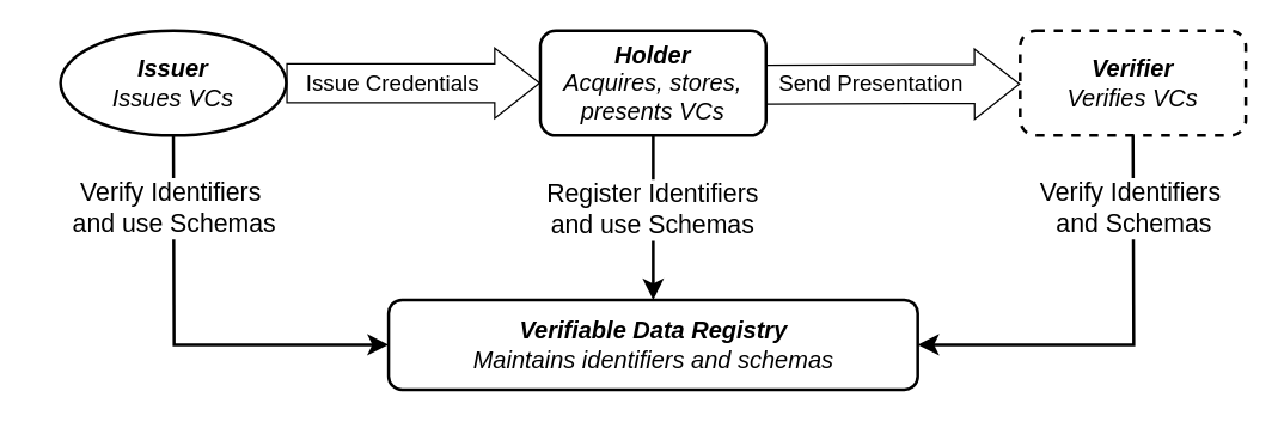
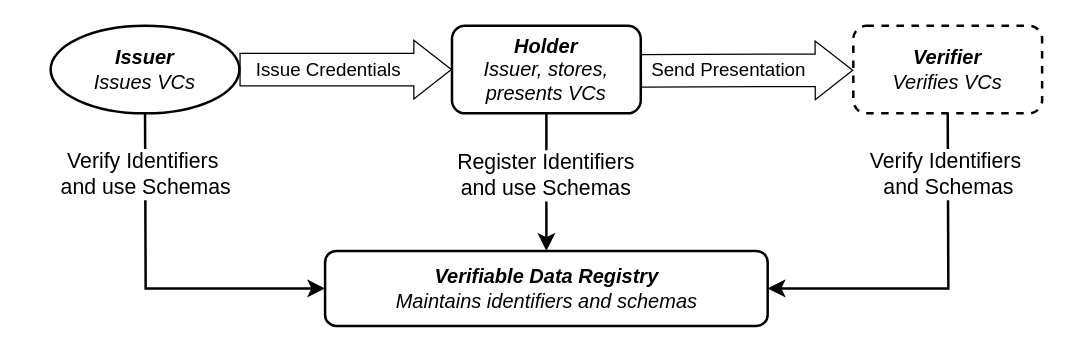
  <mxCell id="0" />
  <mxCell id="1" parent="0" />
  <mxCell id="2" style="edgeStyle=none;curved=1;rounded=0;orthogonalLoop=1;jettySize=auto;html=1;exitX=0;exitY=0.5;exitDx=0;exitDy=0;fontSize=12;startSize=8;endSize=8;" parent="1" edge="1"><mxGeometry relative="1" as="geometry"><mxPoint x="20" y="91" as="sourcePoint" /><mxPoint x="20" y="91" as="targetPoint" /></mxGeometry></mxCell>
  <mxCell id="3" value="" style="group" vertex="1" connectable="0" parent="1"><mxGeometry x="40" y="20" width="793" height="240" as="geometry" /></mxCell>
  <mxCell id="4" value="" style="endArrow=classic;html=1;rounded=0;fontSize=12;startSize=8;endSize=8;curved=1;strokeWidth=2;exitX=0.5;exitY=1;exitDx=0;exitDy=0;entryX=0.5;entryY=0;entryDx=0;entryDy=0;" parent="3" source="7" target="6" edge="1"><mxGeometry width="50" height="50" relative="1" as="geometry"><mxPoint x="133" y="-199.39" as="sourcePoint" /><mxPoint x="287.5" y="-59.39" as="targetPoint" /></mxGeometry></mxCell>
  <mxCell id="5" value="&lt;font style=&quot;font-size: 17px;&quot;&gt;Register Identifiers&lt;/font&gt;&lt;div style=&quot;font-size: 17px;&quot;&gt;&lt;font style=&quot;font-size: 17px;&quot;&gt;and use Schemas&lt;/font&gt;&lt;/div&gt;" style="edgeLabel;html=1;align=center;verticalAlign=middle;resizable=0;points=[];fontSize=16;" parent="4" vertex="1" connectable="0"><mxGeometry x="-0.179" y="-1" relative="1" as="geometry"><mxPoint y="4" as="offset" /></mxGeometry></mxCell>
  <mxCell id="6" value="&lt;font style=&quot;font-size: 16px;&quot;&gt;&lt;i&gt;&lt;b&gt;Verifiable Data Registry&lt;/b&gt;&lt;/i&gt;&lt;/font&gt;&lt;div&gt;&lt;font style=&quot;font-size: 16px;&quot;&gt;&lt;i&gt;Maintains identifiers and schemas&lt;/i&gt;&lt;/font&gt;&lt;/div&gt;" style="rounded=1;whiteSpace=wrap;html=1;fillColor=none;strokeWidth=2;" parent="3" vertex="1"><mxGeometry x="219.5" y="180" width="354" height="60" as="geometry" /></mxCell>
- <mxCell id="7" value="&lt;div&gt;&lt;font style=&quot;font-size: 16px;&quot;&gt;&lt;i&gt;&lt;b&gt;Holder&lt;/b&gt;&lt;/i&gt;&lt;/font&gt;&lt;/div&gt;&lt;div&gt;&lt;font style=&quot;font-size: 16px;&quot;&gt;&lt;i&gt;Acquires, stores, presents VCs&lt;/i&gt;&lt;/font&gt;&lt;/div&gt;" style="rounded=1;whiteSpace=wrap;html=1;fillColor=none;strokeWidth=2;" parent="3" vertex="1"><mxGeometry x="321" width="151" height="70" as="geometry" /></mxCell>
+ <mxCell id="7" value="&lt;div&gt;&lt;font style=&quot;font-size: 16px;&quot;&gt;&lt;i&gt;&lt;b&gt;Holder&lt;/b&gt;&lt;/i&gt;&lt;/font&gt;&lt;/div&gt;&lt;div&gt;&lt;font style=&quot;font-size: 16px;&quot;&gt;&lt;i&gt;Issuer, stores, presents VCs&lt;/i&gt;&lt;/font&gt;&lt;/div&gt;" style="rounded=1;whiteSpace=wrap;html=1;fillColor=none;strokeWidth=2;" parent="3" vertex="1"><mxGeometry x="321" width="151" height="70" as="geometry" /></mxCell>
  <mxCell id="8" value="&lt;div&gt;&lt;span style=&quot;font-size: 16px;&quot;&gt;&lt;b&gt;&lt;i&gt;Verifier&lt;/i&gt;&lt;/b&gt;&lt;/span&gt;&lt;/div&gt;&lt;div&gt;&lt;font style=&quot;font-size: 16px;&quot;&gt;&lt;i&gt;Verifies VCs&lt;/i&gt;&lt;/font&gt;&lt;/div&gt;" style="rounded=1;whiteSpace=wrap;html=1;fillColor=none;strokeWidth=2;dashed=1;" parent="3" vertex="1"><mxGeometry x="642" width="151" height="70" as="geometry" /></mxCell>
  <mxCell id="9" value="&lt;div&gt;&lt;span style=&quot;font-size: 16px;&quot;&gt;&lt;b&gt;&lt;i&gt;Issuer&lt;/i&gt;&lt;/b&gt;&lt;/span&gt;&lt;/div&gt;&lt;div&gt;&lt;font style=&quot;font-size: 16px;&quot;&gt;&lt;i&gt;Issues VCs&lt;/i&gt;&lt;/font&gt;&lt;/div&gt;" style="ellipse;whiteSpace=wrap;html=1;fillColor=none;strokeWidth=2;" parent="3" vertex="1"><mxGeometry width="151" height="70" as="geometry" /></mxCell>
  <mxCell id="10" value="" style="edgeStyle=elbowEdgeStyle;elbow=horizontal;endArrow=classic;html=1;curved=0;rounded=0;endSize=8;startSize=8;fontSize=12;exitX=0.5;exitY=1;exitDx=0;exitDy=0;entryX=0;entryY=0.5;entryDx=0;entryDy=0;strokeWidth=2;" parent="3" source="9" target="6" edge="1"><mxGeometry width="50" height="50" relative="1" as="geometry"><mxPoint x="53" y="210" as="sourcePoint" /><mxPoint x="103" y="160" as="targetPoint" /><Array as="points"><mxPoint x="76" y="140" /></Array></mxGeometry></mxCell>
  <mxCell id="11" value="&lt;font style=&quot;font-size: 17px;&quot;&gt;Verify Identifiers&amp;nbsp;&lt;/font&gt;&lt;div&gt;&lt;font style=&quot;font-size: 17px;&quot;&gt;and use Schemas&lt;/font&gt;&lt;/div&gt;" style="edgeLabel;html=1;align=center;verticalAlign=middle;resizable=0;points=[];fontSize=12;" parent="10" vertex="1" connectable="0"><mxGeometry x="-0.603" y="-1" relative="1" as="geometry"><mxPoint y="-7" as="offset" /></mxGeometry></mxCell>
  <mxCell id="12" value="" style="edgeStyle=elbowEdgeStyle;elbow=horizontal;endArrow=classic;html=1;curved=0;rounded=0;endSize=8;startSize=8;fontSize=12;exitX=0.5;exitY=1;exitDx=0;exitDy=0;entryX=1;entryY=0.5;entryDx=0;entryDy=0;strokeWidth=2;" parent="3" source="8" target="6" edge="1"><mxGeometry width="50" height="50" relative="1" as="geometry"><mxPoint x="703" y="110" as="sourcePoint" /><mxPoint x="857" y="250" as="targetPoint" /><Array as="points"><mxPoint x="718" y="150" /></Array></mxGeometry></mxCell>
  <mxCell id="13" value="&lt;font style=&quot;font-size: 17px;&quot;&gt;Verify Identifiers&amp;nbsp;&lt;/font&gt;&lt;div&gt;&lt;font style=&quot;font-size: 17px;&quot;&gt;and Schemas&lt;/font&gt;&lt;/div&gt;" style="edgeLabel;html=1;align=center;verticalAlign=middle;resizable=0;points=[];fontSize=12;" parent="12" vertex="1" connectable="0"><mxGeometry x="-0.603" y="-1" relative="1" as="geometry"><mxPoint y="-8" as="offset" /></mxGeometry></mxCell>
  <mxCell id="14" value="" style="shape=flexArrow;endArrow=classic;html=1;rounded=0;fontSize=12;startSize=8;endSize=9.67;curved=1;width=26;entryX=0;entryY=0.5;entryDx=0;entryDy=0;exitX=1;exitY=0.5;exitDx=0;exitDy=0;" parent="3" source="9" target="7" edge="1"><mxGeometry width="50" height="50" relative="1" as="geometry"><mxPoint x="174" y="39.5" as="sourcePoint" /><mxPoint x="313" y="40" as="targetPoint" /></mxGeometry></mxCell>
  <mxCell id="15" value="&lt;font style=&quot;font-size: 15px;&quot;&gt;Issue Credentials&lt;/font&gt;" style="edgeLabel;html=1;align=center;verticalAlign=middle;resizable=0;points=[];fontSize=12;" parent="14" vertex="1" connectable="0"><mxGeometry x="-0.179" y="1" relative="1" as="geometry"><mxPoint as="offset" /></mxGeometry></mxCell>
  <mxCell id="16" value="" style="shape=flexArrow;endArrow=classic;html=1;rounded=0;fontSize=12;startSize=8;endSize=9.67;curved=1;width=26;entryX=0;entryY=0.5;entryDx=0;entryDy=0;" parent="3" edge="1"><mxGeometry width="50" height="50" relative="1" as="geometry"><mxPoint x="472" y="36" as="sourcePoint" /><mxPoint x="642" y="35.5" as="targetPoint" /></mxGeometry></mxCell>
  <mxCell id="17" value="&lt;font style=&quot;font-size: 15px;&quot;&gt;Send Presentation&lt;/font&gt;" style="edgeLabel;html=1;align=center;verticalAlign=middle;resizable=0;points=[];fontSize=12;" parent="16" vertex="1" connectable="0"><mxGeometry x="-0.179" y="1" relative="1" as="geometry"><mxPoint as="offset" /></mxGeometry></mxCell>
